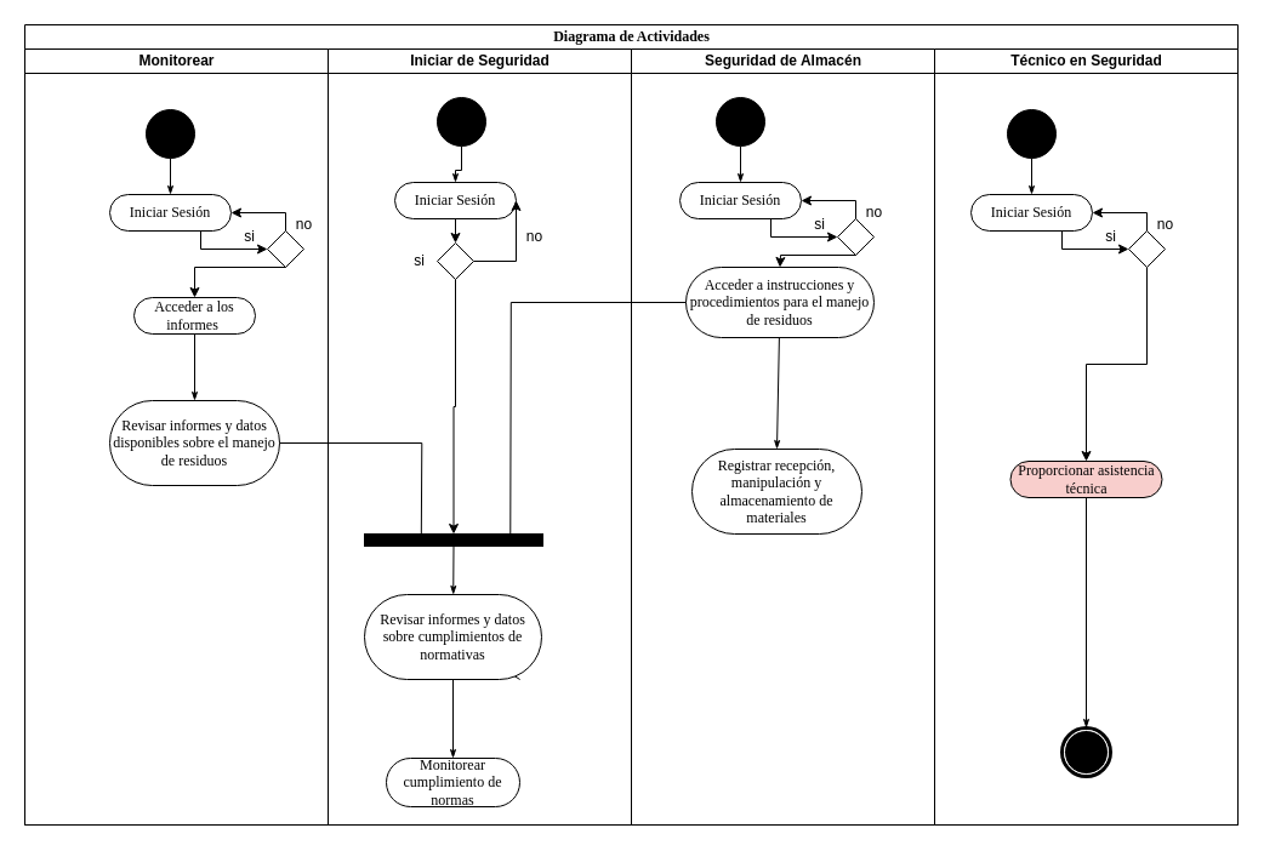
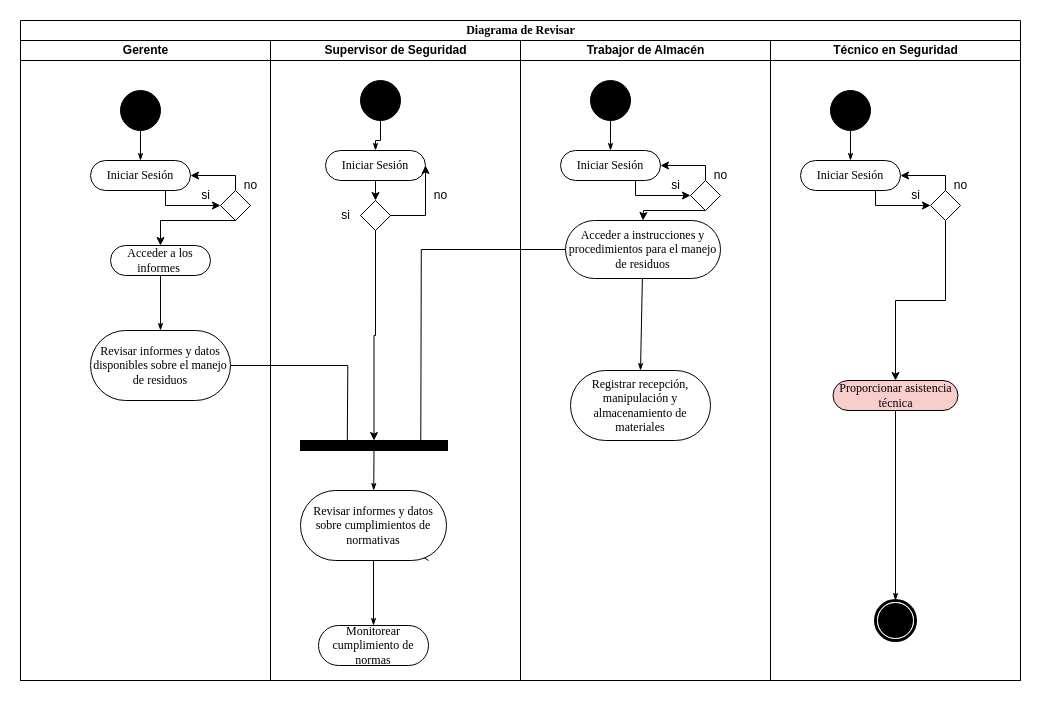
  <mxCell id="0" />
  <mxCell id="1" parent="0" />
- <mxCell id="2" value="Diagrama de Actividades" style="swimlane;html=1;childLayout=stackLayout;startSize=20;rounded=0;shadow=0;comic=0;labelBackgroundColor=none;strokeWidth=1;fontFamily=Verdana;fontSize=12;align=center;" parent="1" vertex="1"><mxGeometry x="20" y="20" width="1000" height="660" as="geometry" /></mxCell>
- <mxCell id="3" value="Monitorear" style="swimlane;html=1;startSize=20;" parent="2" vertex="1"><mxGeometry y="20" width="250" height="640" as="geometry" /></mxCell>
+ <mxCell id="2" value="Diagrama de Revisar" style="swimlane;html=1;childLayout=stackLayout;startSize=20;rounded=0;shadow=0;comic=0;labelBackgroundColor=none;strokeWidth=1;fontFamily=Verdana;fontSize=12;align=center;" parent="1" vertex="1"><mxGeometry x="20" y="20" width="1000" height="660" as="geometry" /></mxCell>
+ <mxCell id="3" value="Gerente" style="swimlane;html=1;startSize=20;" parent="2" vertex="1"><mxGeometry y="20" width="250" height="640" as="geometry" /></mxCell>
  <mxCell id="4" value="Acceder a los informes&amp;nbsp;" style="rounded=1;whiteSpace=wrap;html=1;shadow=0;comic=0;labelBackgroundColor=none;strokeWidth=1;fontFamily=Verdana;fontSize=12;align=center;arcSize=50;" parent="3" vertex="1"><mxGeometry x="90" y="205" width="100" height="30" as="geometry" /></mxCell>
  <mxCell id="5" value="Revisar informes y datos disponibles sobre el manejo de residuos" style="rounded=1;whiteSpace=wrap;html=1;shadow=0;comic=0;labelBackgroundColor=none;strokeWidth=1;fontFamily=Verdana;fontSize=12;align=center;arcSize=50;" parent="3" vertex="1"><mxGeometry x="70" y="290" width="140" height="70" as="geometry" /></mxCell>
  <mxCell id="6" style="edgeStyle=none;rounded=0;html=1;labelBackgroundColor=none;startArrow=none;startFill=0;startSize=5;endArrow=classicThin;endFill=1;endSize=5;jettySize=auto;orthogonalLoop=1;strokeWidth=1;fontFamily=Verdana;fontSize=12;exitX=0.5;exitY=1;exitDx=0;exitDy=0;" parent="3" source="4" target="5" edge="1"><mxGeometry relative="1" as="geometry"><mxPoint x="162.727" y="310" as="sourcePoint" /></mxGeometry></mxCell>
  <mxCell id="7" value="" style="ellipse;whiteSpace=wrap;html=1;rounded=0;shadow=0;comic=0;labelBackgroundColor=none;strokeWidth=1;fillColor=#000000;fontFamily=Verdana;fontSize=12;align=center;" parent="3" vertex="1"><mxGeometry x="100" y="50" width="40" height="40" as="geometry" /></mxCell>
  <mxCell id="8" value="Iniciar Sesión" style="rounded=1;whiteSpace=wrap;html=1;shadow=0;comic=0;labelBackgroundColor=none;strokeWidth=1;fontFamily=Verdana;fontSize=12;align=center;arcSize=50;" parent="3" vertex="1"><mxGeometry x="70" y="120" width="100" height="30" as="geometry" /></mxCell>
  <mxCell id="9" style="edgeStyle=orthogonalEdgeStyle;rounded=0;html=1;labelBackgroundColor=none;startArrow=none;startFill=0;startSize=5;endArrow=classicThin;endFill=1;endSize=5;jettySize=auto;orthogonalLoop=1;strokeWidth=1;fontFamily=Verdana;fontSize=12" parent="3" source="7" target="8" edge="1"><mxGeometry relative="1" as="geometry" /></mxCell>
  <mxCell id="10" value="" style="rhombus;whiteSpace=wrap;html=1;" vertex="1" parent="3"><mxGeometry x="200" y="150" width="30" height="30" as="geometry" /></mxCell>
  <mxCell id="11" value="" style="endArrow=classic;html=1;rounded=0;exitX=0.75;exitY=1;exitDx=0;exitDy=0;entryX=0;entryY=0.5;entryDx=0;entryDy=0;" edge="1" parent="3" source="8" target="10"><mxGeometry width="50" height="50" relative="1" as="geometry"><mxPoint x="260" y="240" as="sourcePoint" /><mxPoint x="310" y="190" as="targetPoint" /><Array as="points"><mxPoint x="145" y="165" /></Array></mxGeometry></mxCell>
  <mxCell id="12" value="" style="endArrow=classic;html=1;rounded=0;exitX=0.5;exitY=0;exitDx=0;exitDy=0;entryX=1;entryY=0.5;entryDx=0;entryDy=0;" edge="1" parent="3" source="10" target="8"><mxGeometry width="50" height="50" relative="1" as="geometry"><mxPoint x="300" y="220" as="sourcePoint" /><mxPoint x="350" y="170" as="targetPoint" /><Array as="points"><mxPoint x="215" y="135" /></Array></mxGeometry></mxCell>
  <mxCell id="13" value="" style="endArrow=classic;html=1;rounded=0;exitX=0.5;exitY=1;exitDx=0;exitDy=0;entryX=0.5;entryY=0;entryDx=0;entryDy=0;" edge="1" parent="3" source="10" target="4"><mxGeometry width="50" height="50" relative="1" as="geometry"><mxPoint x="280" y="210" as="sourcePoint" /><mxPoint x="330" y="160" as="targetPoint" /><Array as="points"><mxPoint x="140" y="180" /></Array></mxGeometry></mxCell>
  <mxCell id="14" value="no" style="text;html=1;align=center;verticalAlign=middle;resizable=0;points=[];autosize=1;strokeColor=none;fillColor=none;" vertex="1" parent="3"><mxGeometry x="210" y="130" width="40" height="30" as="geometry" /></mxCell>
  <mxCell id="15" value="si" style="text;html=1;align=center;verticalAlign=middle;resizable=0;points=[];autosize=1;strokeColor=none;fillColor=none;" vertex="1" parent="3"><mxGeometry x="170" y="140" width="30" height="30" as="geometry" /></mxCell>
- <mxCell id="16" value="Iniciar de Seguridad" style="swimlane;html=1;startSize=20;" parent="2" vertex="1"><mxGeometry x="250" y="20" width="250" height="640" as="geometry" /></mxCell>
+ <mxCell id="16" value="Supervisor de Seguridad" style="swimlane;html=1;startSize=20;" parent="2" vertex="1"><mxGeometry x="250" y="20" width="250" height="640" as="geometry" /></mxCell>
  <mxCell id="17" style="edgeStyle=none;rounded=0;html=1;labelBackgroundColor=none;startArrow=none;startFill=0;startSize=5;endArrow=classicThin;endFill=1;endSize=5;jettySize=auto;orthogonalLoop=1;strokeWidth=1;fontFamily=Verdana;fontSize=12" parent="16" source="18" edge="1"><mxGeometry relative="1" as="geometry"><mxPoint x="142.375" y="510" as="targetPoint" /></mxGeometry></mxCell>
  <mxCell id="18" value="Revisar informes y datos sobre cumplimientos de normativas" style="rounded=1;whiteSpace=wrap;html=1;shadow=0;comic=0;labelBackgroundColor=none;strokeWidth=1;fontFamily=Verdana;fontSize=12;align=center;arcSize=50;" parent="16" vertex="1"><mxGeometry x="30" y="450" width="146" height="70" as="geometry" /></mxCell>
  <mxCell id="19" style="edgeStyle=orthogonalEdgeStyle;rounded=0;html=1;entryX=0.25;entryY=0;labelBackgroundColor=none;startArrow=none;startFill=0;startSize=5;endArrow=classicThin;endFill=1;endSize=5;jettySize=auto;orthogonalLoop=1;strokeWidth=1;fontFamily=Verdana;fontSize=12;exitX=1;exitY=0.5;exitDx=0;exitDy=0;" parent="16" source="5" edge="1"><mxGeometry relative="1" as="geometry"><mxPoint x="30.0" y="380.0" as="sourcePoint" /><mxPoint x="76.75" y="410" as="targetPoint" /></mxGeometry></mxCell>
  <mxCell id="20" style="edgeStyle=none;rounded=0;html=1;labelBackgroundColor=none;startArrow=none;startFill=0;startSize=5;endArrow=classicThin;endFill=1;endSize=5;jettySize=auto;orthogonalLoop=1;strokeWidth=1;fontFamily=Verdana;fontSize=12;exitX=0.5;exitY=1;exitDx=0;exitDy=0;" parent="16" source="18" target="21" edge="1"><mxGeometry relative="1" as="geometry"><mxPoint x="154.643" y="540" as="sourcePoint" /></mxGeometry></mxCell>
  <mxCell id="21" value="Monitorear cumplimiento de normas" style="rounded=1;whiteSpace=wrap;html=1;shadow=0;comic=0;labelBackgroundColor=none;strokeWidth=1;fontFamily=Verdana;fontSize=12;align=center;arcSize=50;" parent="16" vertex="1"><mxGeometry x="48" y="585" width="110" height="40" as="geometry" /></mxCell>
  <mxCell id="22" value="" style="ellipse;whiteSpace=wrap;html=1;rounded=0;shadow=0;comic=0;labelBackgroundColor=none;strokeWidth=1;fillColor=#000000;fontFamily=Verdana;fontSize=12;align=center;" vertex="1" parent="16"><mxGeometry x="90" y="40" width="40" height="40" as="geometry" /></mxCell>
  <mxCell id="23" value="Iniciar Sesión" style="rounded=1;whiteSpace=wrap;html=1;shadow=0;comic=0;labelBackgroundColor=none;strokeWidth=1;fontFamily=Verdana;fontSize=12;align=center;arcSize=50;" vertex="1" parent="16"><mxGeometry x="55" y="110" width="100" height="30" as="geometry" /></mxCell>
  <mxCell id="24" style="edgeStyle=orthogonalEdgeStyle;rounded=0;html=1;labelBackgroundColor=none;startArrow=none;startFill=0;startSize=5;endArrow=classicThin;endFill=1;endSize=5;jettySize=auto;orthogonalLoop=1;strokeWidth=1;fontFamily=Verdana;fontSize=12" edge="1" parent="16" source="22" target="23"><mxGeometry relative="1" as="geometry" /></mxCell>
  <mxCell id="25" value="" style="rhombus;whiteSpace=wrap;html=1;" vertex="1" parent="16"><mxGeometry x="90" y="160" width="30" height="30" as="geometry" /></mxCell>
  <mxCell id="26" value="" style="endArrow=classic;html=1;rounded=0;exitX=0.5;exitY=1;exitDx=0;exitDy=0;" edge="1" parent="16" source="23"><mxGeometry width="50" height="50" relative="1" as="geometry"><mxPoint x="250" y="230" as="sourcePoint" /><mxPoint x="105" y="160" as="targetPoint" /><Array as="points" /></mxGeometry></mxCell>
  <mxCell id="27" value="" style="endArrow=classic;html=1;rounded=0;exitX=1;exitY=0.5;exitDx=0;exitDy=0;entryX=1;entryY=0.5;entryDx=0;entryDy=0;" edge="1" parent="16" source="25" target="23"><mxGeometry width="50" height="50" relative="1" as="geometry"><mxPoint x="290" y="210" as="sourcePoint" /><mxPoint x="340" y="160" as="targetPoint" /><Array as="points"><mxPoint x="155" y="175" /></Array></mxGeometry></mxCell>
  <mxCell id="28" value="si" style="text;html=1;align=center;verticalAlign=middle;resizable=0;points=[];autosize=1;strokeColor=none;fillColor=none;" vertex="1" parent="16"><mxGeometry x="60" y="160" width="30" height="30" as="geometry" /></mxCell>
  <mxCell id="29" value="no" style="text;html=1;align=center;verticalAlign=middle;resizable=0;points=[];autosize=1;strokeColor=none;fillColor=none;" vertex="1" parent="16"><mxGeometry x="150" y="140" width="40" height="30" as="geometry" /></mxCell>
- <mxCell id="30" value="Seguridad de Almacén" style="swimlane;html=1;startSize=20;" parent="2" vertex="1"><mxGeometry x="500" y="20" width="250" height="640" as="geometry" /></mxCell>
+ <mxCell id="30" value="Trabajor de Almacén" style="swimlane;html=1;startSize=20;" parent="2" vertex="1"><mxGeometry x="500" y="20" width="250" height="640" as="geometry" /></mxCell>
  <mxCell id="31" style="rounded=0;html=1;labelBackgroundColor=none;startArrow=none;startFill=0;startSize=5;endArrow=classicThin;endFill=1;endSize=5;jettySize=auto;orthogonalLoop=1;strokeWidth=1;fontFamily=Verdana;fontSize=12;entryX=0.5;entryY=0;entryDx=0;entryDy=0;" parent="30" source="32" target="33" edge="1"><mxGeometry relative="1" as="geometry"><mxPoint x="64.696" y="268" as="targetPoint" /></mxGeometry></mxCell>
  <mxCell id="32" value="Acceder a instrucciones y procedimientos para el manejo de residuos" style="rounded=1;whiteSpace=wrap;html=1;shadow=0;comic=0;labelBackgroundColor=none;strokeWidth=1;fontFamily=Verdana;fontSize=12;align=center;arcSize=50;" parent="30" vertex="1"><mxGeometry x="45" y="180" width="155" height="58" as="geometry" /></mxCell>
  <mxCell id="33" value="Registrar recepción, manipulación y almacenamiento de materiales" style="rounded=1;whiteSpace=wrap;html=1;shadow=0;comic=0;labelBackgroundColor=none;strokeWidth=1;fontFamily=Verdana;fontSize=12;align=center;arcSize=50;" parent="30" vertex="1"><mxGeometry x="50" y="330" width="140" height="70" as="geometry" /></mxCell>
  <mxCell id="34" value="" style="ellipse;whiteSpace=wrap;html=1;rounded=0;shadow=0;comic=0;labelBackgroundColor=none;strokeWidth=1;fillColor=#000000;fontFamily=Verdana;fontSize=12;align=center;" vertex="1" parent="30"><mxGeometry x="70" y="40" width="40" height="40" as="geometry" /></mxCell>
  <mxCell id="35" value="Iniciar Sesión" style="rounded=1;whiteSpace=wrap;html=1;shadow=0;comic=0;labelBackgroundColor=none;strokeWidth=1;fontFamily=Verdana;fontSize=12;align=center;arcSize=50;" vertex="1" parent="30"><mxGeometry x="40" y="110" width="100" height="30" as="geometry" /></mxCell>
  <mxCell id="36" style="edgeStyle=orthogonalEdgeStyle;rounded=0;html=1;labelBackgroundColor=none;startArrow=none;startFill=0;startSize=5;endArrow=classicThin;endFill=1;endSize=5;jettySize=auto;orthogonalLoop=1;strokeWidth=1;fontFamily=Verdana;fontSize=12" edge="1" parent="30" source="34" target="35"><mxGeometry relative="1" as="geometry" /></mxCell>
  <mxCell id="37" value="" style="rhombus;whiteSpace=wrap;html=1;" vertex="1" parent="30"><mxGeometry x="170" y="140" width="30" height="30" as="geometry" /></mxCell>
  <mxCell id="38" value="" style="endArrow=classic;html=1;rounded=0;exitX=0.75;exitY=1;exitDx=0;exitDy=0;entryX=0;entryY=0.5;entryDx=0;entryDy=0;" edge="1" parent="30" source="35" target="37"><mxGeometry width="50" height="50" relative="1" as="geometry"><mxPoint x="230" y="230" as="sourcePoint" /><mxPoint x="280" y="180" as="targetPoint" /><Array as="points"><mxPoint x="115" y="155" /></Array></mxGeometry></mxCell>
  <mxCell id="39" value="" style="endArrow=classic;html=1;rounded=0;exitX=0.5;exitY=0;exitDx=0;exitDy=0;entryX=1;entryY=0.5;entryDx=0;entryDy=0;" edge="1" parent="30" source="37" target="35"><mxGeometry width="50" height="50" relative="1" as="geometry"><mxPoint x="270" y="210" as="sourcePoint" /><mxPoint x="320" y="160" as="targetPoint" /><Array as="points"><mxPoint x="185" y="125" /></Array></mxGeometry></mxCell>
  <mxCell id="40" value="si" style="text;html=1;align=center;verticalAlign=middle;resizable=0;points=[];autosize=1;strokeColor=none;fillColor=none;" vertex="1" parent="30"><mxGeometry x="140" y="130" width="30" height="30" as="geometry" /></mxCell>
  <mxCell id="41" value="no" style="text;html=1;align=center;verticalAlign=middle;resizable=0;points=[];autosize=1;strokeColor=none;fillColor=none;" vertex="1" parent="30"><mxGeometry x="180" y="120" width="40" height="30" as="geometry" /></mxCell>
  <mxCell id="42" value="" style="endArrow=classic;html=1;rounded=0;exitX=0.5;exitY=1;exitDx=0;exitDy=0;entryX=0.5;entryY=0;entryDx=0;entryDy=0;" edge="1" parent="30" source="37" target="32"><mxGeometry width="50" height="50" relative="1" as="geometry"><mxPoint x="220" y="350" as="sourcePoint" /><mxPoint x="270" y="300" as="targetPoint" /><Array as="points"><mxPoint x="123" y="170" /></Array></mxGeometry></mxCell>
  <mxCell id="43" value="Técnico en Seguridad" style="swimlane;html=1;startSize=20;" vertex="1" parent="2"><mxGeometry x="750" y="20" width="250" height="640" as="geometry" /></mxCell>
  <mxCell id="44" style="edgeStyle=none;rounded=0;html=1;labelBackgroundColor=none;startArrow=none;startFill=0;startSize=5;endArrow=classicThin;endFill=1;endSize=5;jettySize=auto;orthogonalLoop=1;strokeWidth=1;fontFamily=Verdana;fontSize=12;entryX=0.5;entryY=0;entryDx=0;entryDy=0;" parent="43" source="45" target="46" edge="1"><mxGeometry relative="1" as="geometry"><mxPoint x="125" y="490" as="targetPoint" /></mxGeometry></mxCell>
  <mxCell id="45" value="Proporcionar asistencia técnica" style="rounded=1;whiteSpace=wrap;html=1;shadow=0;comic=0;labelBackgroundColor=none;strokeWidth=1;fontFamily=Verdana;fontSize=12;align=center;arcSize=50;fillColor=#f8cecc;" parent="43" vertex="1"><mxGeometry x="62.5" y="340" width="125" height="30" as="geometry" /></mxCell>
  <mxCell id="46" value="" style="shape=mxgraph.bpmn.shape;html=1;verticalLabelPosition=bottom;labelBackgroundColor=#ffffff;verticalAlign=top;perimeter=ellipsePerimeter;outline=end;symbol=terminate;rounded=0;shadow=0;comic=0;strokeWidth=1;fontFamily=Verdana;fontSize=12;align=center;" parent="43" vertex="1"><mxGeometry x="105" y="560" width="40" height="40" as="geometry" /></mxCell>
  <mxCell id="47" value="" style="ellipse;whiteSpace=wrap;html=1;rounded=0;shadow=0;comic=0;labelBackgroundColor=none;strokeWidth=1;fillColor=#000000;fontFamily=Verdana;fontSize=12;align=center;" vertex="1" parent="43"><mxGeometry x="60" y="50" width="40" height="40" as="geometry" /></mxCell>
  <mxCell id="48" value="Iniciar Sesión" style="rounded=1;whiteSpace=wrap;html=1;shadow=0;comic=0;labelBackgroundColor=none;strokeWidth=1;fontFamily=Verdana;fontSize=12;align=center;arcSize=50;" vertex="1" parent="43"><mxGeometry x="30" y="120" width="100" height="30" as="geometry" /></mxCell>
  <mxCell id="49" style="edgeStyle=orthogonalEdgeStyle;rounded=0;html=1;labelBackgroundColor=none;startArrow=none;startFill=0;startSize=5;endArrow=classicThin;endFill=1;endSize=5;jettySize=auto;orthogonalLoop=1;strokeWidth=1;fontFamily=Verdana;fontSize=12" edge="1" parent="43" source="47" target="48"><mxGeometry relative="1" as="geometry" /></mxCell>
  <mxCell id="50" style="edgeStyle=orthogonalEdgeStyle;rounded=0;orthogonalLoop=1;jettySize=auto;html=1;exitX=0.5;exitY=1;exitDx=0;exitDy=0;entryX=0.5;entryY=0;entryDx=0;entryDy=0;" edge="1" parent="43" source="51" target="45"><mxGeometry relative="1" as="geometry" /></mxCell>
  <mxCell id="51" value="" style="rhombus;whiteSpace=wrap;html=1;" vertex="1" parent="43"><mxGeometry x="160" y="150" width="30" height="30" as="geometry" /></mxCell>
  <mxCell id="52" value="" style="endArrow=classic;html=1;rounded=0;exitX=0.75;exitY=1;exitDx=0;exitDy=0;entryX=0;entryY=0.5;entryDx=0;entryDy=0;" edge="1" parent="43" source="48" target="51"><mxGeometry width="50" height="50" relative="1" as="geometry"><mxPoint x="220" y="240" as="sourcePoint" /><mxPoint x="270" y="190" as="targetPoint" /><Array as="points"><mxPoint x="105" y="165" /></Array></mxGeometry></mxCell>
  <mxCell id="53" value="" style="endArrow=classic;html=1;rounded=0;exitX=0.5;exitY=0;exitDx=0;exitDy=0;entryX=1;entryY=0.5;entryDx=0;entryDy=0;" edge="1" parent="43" source="51" target="48"><mxGeometry width="50" height="50" relative="1" as="geometry"><mxPoint x="260" y="220" as="sourcePoint" /><mxPoint x="310" y="170" as="targetPoint" /><Array as="points"><mxPoint x="175" y="135" /></Array></mxGeometry></mxCell>
  <mxCell id="54" value="si" style="text;html=1;align=center;verticalAlign=middle;resizable=0;points=[];autosize=1;strokeColor=none;fillColor=none;" vertex="1" parent="43"><mxGeometry x="130" y="140" width="30" height="30" as="geometry" /></mxCell>
  <mxCell id="55" value="no" style="text;html=1;align=center;verticalAlign=middle;resizable=0;points=[];autosize=1;strokeColor=none;fillColor=none;" vertex="1" parent="43"><mxGeometry x="170" y="130" width="40" height="30" as="geometry" /></mxCell>
  <mxCell id="56" style="edgeStyle=orthogonalEdgeStyle;rounded=0;html=1;entryX=0.75;entryY=0;labelBackgroundColor=none;startArrow=none;startFill=0;startSize=5;endArrow=classicThin;endFill=1;endSize=5;jettySize=auto;orthogonalLoop=1;strokeWidth=1;fontFamily=Verdana;fontSize=12;exitX=0;exitY=0.5;exitDx=0;exitDy=0;" parent="2" source="32" edge="1"><mxGeometry relative="1" as="geometry"><mxPoint x="465" y="395" as="sourcePoint" /><mxPoint x="400.25" y="430" as="targetPoint" /></mxGeometry></mxCell>
  <mxCell id="57" value="" style="whiteSpace=wrap;html=1;rounded=0;shadow=0;comic=0;labelBackgroundColor=none;strokeWidth=1;fillColor=#000000;fontFamily=Verdana;fontSize=12;align=center;rotation=0;" vertex="1" parent="1"><mxGeometry x="300" y="440" width="147" height="10" as="geometry" /></mxCell>
  <mxCell id="58" style="edgeStyle=none;rounded=0;html=1;labelBackgroundColor=none;startArrow=none;startFill=0;startSize=5;endArrow=classicThin;endFill=1;endSize=5;jettySize=auto;orthogonalLoop=1;strokeWidth=1;fontFamily=Verdana;fontSize=12;exitX=0.5;exitY=1;exitDx=0;exitDy=0;" parent="1" source="57" target="18" edge="1"><mxGeometry relative="1" as="geometry"><mxPoint x="383.55" y="460" as="sourcePoint" /></mxGeometry></mxCell>
  <mxCell id="59" style="edgeStyle=orthogonalEdgeStyle;rounded=0;orthogonalLoop=1;jettySize=auto;html=1;exitX=0.5;exitY=1;exitDx=0;exitDy=0;entryX=0.5;entryY=0;entryDx=0;entryDy=0;" edge="1" parent="1" source="25" target="57"><mxGeometry relative="1" as="geometry" /></mxCell>
